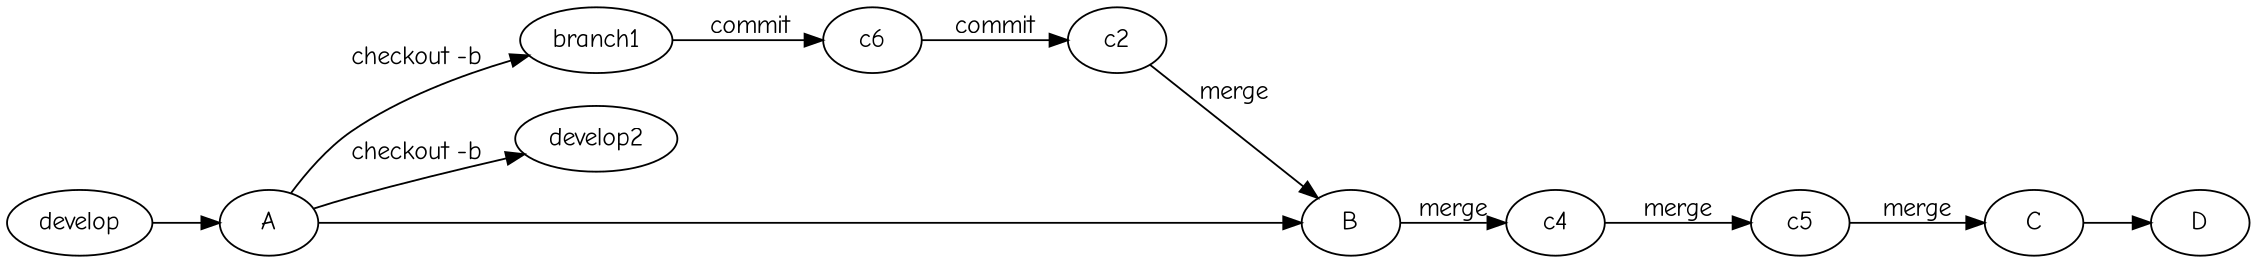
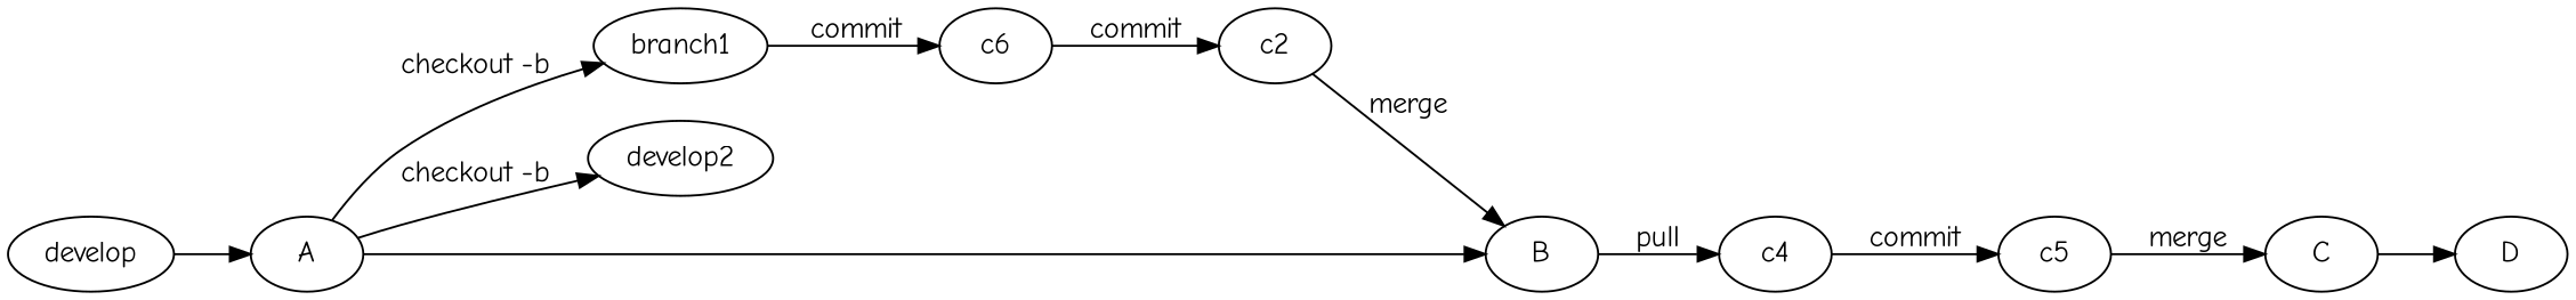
  digraph {
    fontname="Comic Neue"
    rankdir=LR
    node [fontname="Comic Neue"]
    edge [fontname="Comic Neue"]
    branch1
    n2 [label=develop2]
    n3 [label=c6]
    develop
    A
    B
    c4
    C
    D
    c5
    c2
    subgraph sub_1 {
      rank=same
      branch1
      n2
    }
    branch1 -> n3 [label=commit weight=4]
    n3 -> c2 [label=commit weight=4]
    develop -> A [weight=5]
    A -> branch1 [label="checkout -b"]
    A -> n2 [label="checkout -b"]
    A -> B [weight=5]
-   B -> c4 [label=merge]
-   c4 -> c5 [label=merge weight=4]
+   B -> c4 [label=pull]
+   c4 -> c5 [label=commit weight=4]
    C -> D [weight=5]
    c5 -> C [label=merge]
    c2 -> B [label=merge]
  }
